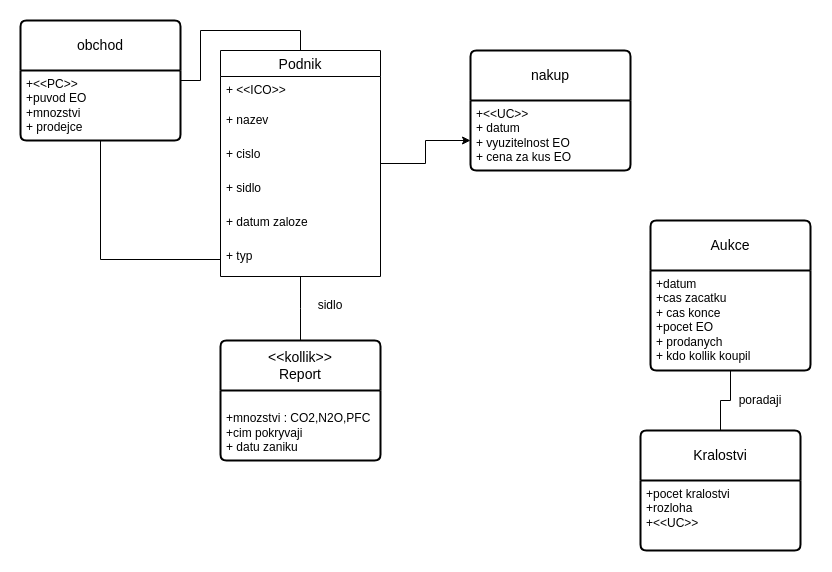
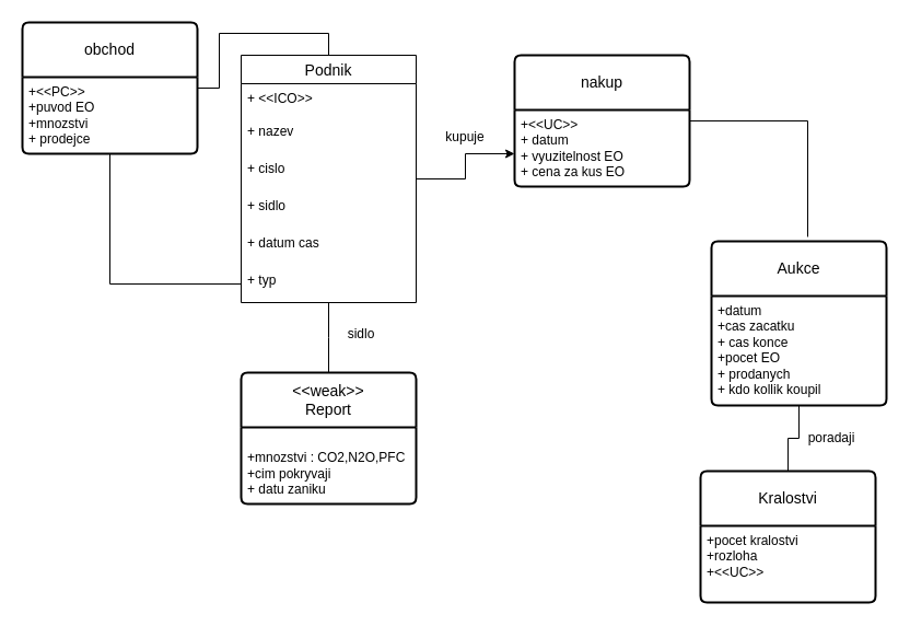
  <mxCell id="0" />
  <mxCell id="1" parent="0" />
  <mxCell id="2" style="edgeStyle=orthogonalEdgeStyle;rounded=0;orthogonalLoop=1;jettySize=auto;html=1;endArrow=none;endFill=0;" edge="1" parent="1" source="4"><mxGeometry relative="1" as="geometry"><mxPoint x="300" y="340" as="targetPoint" /></mxGeometry></mxCell>
  <mxCell id="3" style="edgeStyle=orthogonalEdgeStyle;rounded=0;orthogonalLoop=1;jettySize=auto;html=1;entryX=0;entryY=0.75;entryDx=0;entryDy=0;" edge="1" parent="1" source="4" target="18"><mxGeometry relative="1" as="geometry" /></mxCell>
  <mxCell id="4" value="Podnik" style="swimlane;fontStyle=0;childLayout=stackLayout;horizontal=1;startSize=26;horizontalStack=0;resizeParent=1;resizeParentMax=0;resizeLast=0;collapsible=1;marginBottom=0;align=center;fontSize=14;" vertex="1" parent="1"><mxGeometry x="220" y="50" width="160" height="226" as="geometry" /></mxCell>
  <mxCell id="5" value="&lt;div&gt;+ &amp;lt;&amp;lt;ICO&amp;gt;&amp;gt;&lt;/div&gt;&lt;div&gt;&lt;br&gt;&lt;/div&gt;" style="text;strokeColor=none;fillColor=none;spacingLeft=4;spacingRight=4;overflow=hidden;rotatable=0;points=[[0,0.5],[1,0.5]];portConstraint=eastwest;fontSize=12;whiteSpace=wrap;html=1;" vertex="1" parent="4"><mxGeometry y="26" width="160" height="30" as="geometry" /></mxCell>
  <mxCell id="6" value="&lt;div&gt;+ nazev&lt;/div&gt;&lt;div&gt;&lt;br&gt;&lt;/div&gt;&lt;div&gt;+ cislo&lt;/div&gt;&lt;div&gt;&lt;br&gt;&lt;/div&gt;&lt;div&gt;+ sidliste&lt;/div&gt;&lt;div&gt;&lt;br&gt;&lt;/div&gt;&lt;div&gt;+ datum zalozeni&lt;br&gt;&lt;/div&gt;&lt;div&gt;&lt;br&gt;&lt;/div&gt;&lt;div&gt;&lt;br&gt;&lt;/div&gt;" style="text;strokeColor=none;fillColor=none;spacingLeft=4;spacingRight=4;overflow=hidden;rotatable=0;points=[[0,0.5],[1,0.5]];portConstraint=eastwest;fontSize=12;whiteSpace=wrap;html=1;" vertex="1" parent="4"><mxGeometry y="56" width="160" height="34" as="geometry" /></mxCell>
  <mxCell id="7" value="&lt;div&gt;+ cislo&lt;br&gt;&lt;/div&gt;&lt;div&gt;&lt;br&gt;&lt;/div&gt;&lt;div&gt;+ sidlo&lt;br&gt;&lt;/div&gt;&lt;div&gt;&lt;br&gt;&lt;/div&gt;&lt;div&gt;+ sidliste&lt;/div&gt;&lt;div&gt;&lt;br&gt;&lt;/div&gt;&lt;div&gt;+ datum zalozeni&lt;br&gt;&lt;/div&gt;&lt;div&gt;&lt;br&gt;&lt;/div&gt;&lt;div&gt;&lt;br&gt;&lt;/div&gt;" style="text;strokeColor=none;fillColor=none;spacingLeft=4;spacingRight=4;overflow=hidden;rotatable=0;points=[[0,0.5],[1,0.5]];portConstraint=eastwest;fontSize=12;whiteSpace=wrap;html=1;" vertex="1" parent="4"><mxGeometry y="90" width="160" height="34" as="geometry" /></mxCell>
  <mxCell id="8" value="+ sidlo&lt;br&gt;&lt;div&gt;&lt;br&gt;&lt;/div&gt;&lt;div&gt;+ datum zalozeni&lt;br&gt;&lt;/div&gt;&lt;div&gt;&lt;br&gt;&lt;/div&gt;&lt;div&gt;+ sidliste&lt;/div&gt;&lt;div&gt;&lt;br&gt;&lt;/div&gt;&lt;div&gt;+ datum zalozeni&lt;br&gt;&lt;/div&gt;&lt;div&gt;&lt;br&gt;&lt;/div&gt;&lt;div&gt;&lt;br&gt;&lt;/div&gt;" style="text;strokeColor=none;fillColor=none;spacingLeft=4;spacingRight=4;overflow=hidden;rotatable=0;points=[[0,0.5],[1,0.5]];portConstraint=eastwest;fontSize=12;whiteSpace=wrap;html=1;" vertex="1" parent="4"><mxGeometry y="124" width="160" height="34" as="geometry" /></mxCell>
- <mxCell id="9" value="+ datum zaloze" style="text;strokeColor=none;fillColor=none;spacingLeft=4;spacingRight=4;overflow=hidden;rotatable=0;points=[[0,0.5],[1,0.5]];portConstraint=eastwest;fontSize=12;whiteSpace=wrap;html=1;" vertex="1" parent="4"><mxGeometry y="158" width="160" height="34" as="geometry" /></mxCell>
+ <mxCell id="9" value="+ datum cas" style="text;strokeColor=none;fillColor=none;spacingLeft=4;spacingRight=4;overflow=hidden;rotatable=0;points=[[0,0.5],[1,0.5]];portConstraint=eastwest;fontSize=12;whiteSpace=wrap;html=1;" vertex="1" parent="4"><mxGeometry y="158" width="160" height="34" as="geometry" /></mxCell>
  <mxCell id="10" value="+ typ" style="text;strokeColor=none;fillColor=none;spacingLeft=4;spacingRight=4;overflow=hidden;rotatable=0;points=[[0,0.5],[1,0.5]];portConstraint=eastwest;fontSize=12;whiteSpace=wrap;html=1;" vertex="1" parent="4"><mxGeometry y="192" width="160" height="34" as="geometry" /></mxCell>
- <mxCell id="11" value="&lt;div&gt;&amp;lt;&amp;lt;kollik&amp;gt;&amp;gt;&lt;br&gt;&lt;/div&gt;&lt;div&gt;Report&lt;br&gt;&lt;/div&gt;" style="swimlane;childLayout=stackLayout;horizontal=1;startSize=50;horizontalStack=0;rounded=1;fontSize=14;fontStyle=0;strokeWidth=2;resizeParent=0;resizeLast=1;shadow=0;dashed=0;align=center;arcSize=4;whiteSpace=wrap;html=1;" vertex="1" parent="1"><mxGeometry x="220" y="340" width="160" height="120" as="geometry" /></mxCell>
+ <mxCell id="11" value="&lt;div&gt;&amp;lt;&amp;lt;weak&amp;gt;&amp;gt;&lt;br&gt;&lt;/div&gt;&lt;div&gt;Report&lt;br&gt;&lt;/div&gt;" style="swimlane;childLayout=stackLayout;horizontal=1;startSize=50;horizontalStack=0;rounded=1;fontSize=14;fontStyle=0;strokeWidth=2;resizeParent=0;resizeLast=1;shadow=0;dashed=0;align=center;arcSize=4;whiteSpace=wrap;html=1;" vertex="1" parent="1"><mxGeometry x="220" y="340" width="160" height="120" as="geometry" /></mxCell>
  <mxCell id="12" value="&lt;br&gt;+mnozstvi : CO2,N2O,PFC&lt;br&gt;&lt;div&gt;+cim pokryvaji&lt;/div&gt;&lt;div&gt;+ datu zaniku&lt;br&gt;&lt;/div&gt;" style="align=left;strokeColor=none;fillColor=none;spacingLeft=4;fontSize=12;verticalAlign=top;resizable=0;rotatable=0;part=1;html=1;" vertex="1" parent="11"><mxGeometry y="50" width="160" height="70" as="geometry" /></mxCell>
  <mxCell id="13" value="sidlo" style="text;html=1;align=center;verticalAlign=middle;whiteSpace=wrap;rounded=0;" vertex="1" parent="1"><mxGeometry x="300" y="290" width="60" height="30" as="geometry" /></mxCell>
  <mxCell id="14" style="edgeStyle=orthogonalEdgeStyle;rounded=0;orthogonalLoop=1;jettySize=auto;html=1;entryX=0.5;entryY=0;entryDx=0;entryDy=0;endArrow=none;endFill=0;" edge="1" parent="1" source="15" target="4"><mxGeometry relative="1" as="geometry" /></mxCell>
  <mxCell id="15" value="obchod" style="swimlane;childLayout=stackLayout;horizontal=1;startSize=50;horizontalStack=0;rounded=1;fontSize=14;fontStyle=0;strokeWidth=2;resizeParent=0;resizeLast=1;shadow=0;dashed=0;align=center;arcSize=4;whiteSpace=wrap;html=1;" vertex="1" parent="1"><mxGeometry x="20" y="20" width="160" height="120" as="geometry" /></mxCell>
  <mxCell id="16" value="+&amp;lt;&amp;lt;PC&amp;gt;&amp;gt;&lt;br&gt;+puvod EO&lt;br&gt;&lt;div&gt;+mnozstvi&lt;/div&gt;&lt;div&gt;+ prodejce&lt;/div&gt;&lt;div&gt;&lt;br&gt;&lt;/div&gt;" style="align=left;strokeColor=none;fillColor=none;spacingLeft=4;fontSize=12;verticalAlign=top;resizable=0;rotatable=0;part=1;html=1;" vertex="1" parent="15"><mxGeometry y="50" width="160" height="70" as="geometry" /></mxCell>
  <mxCell id="17" style="edgeStyle=orthogonalEdgeStyle;rounded=0;orthogonalLoop=1;jettySize=auto;html=1;entryX=0;entryY=0.5;entryDx=0;entryDy=0;endArrow=none;endFill=0;" edge="1" parent="1" source="16" target="10"><mxGeometry relative="1" as="geometry" /></mxCell>
  <mxCell id="18" value="nakup" style="swimlane;childLayout=stackLayout;horizontal=1;startSize=50;horizontalStack=0;rounded=1;fontSize=14;fontStyle=0;strokeWidth=2;resizeParent=0;resizeLast=1;shadow=0;dashed=0;align=center;arcSize=4;whiteSpace=wrap;html=1;" vertex="1" parent="1"><mxGeometry x="470" y="50" width="160" height="120" as="geometry" /></mxCell>
  <mxCell id="19" value="+&amp;lt;&amp;lt;UC&amp;gt;&amp;gt;&lt;br&gt;+ datum&lt;br&gt;&lt;div&gt;+ vyuzitelnost EO&lt;/div&gt;&lt;div&gt;+ cena za kus EO&lt;br&gt;&lt;/div&gt;" style="align=left;strokeColor=none;fillColor=none;spacingLeft=4;fontSize=12;verticalAlign=top;resizable=0;rotatable=0;part=1;html=1;" vertex="1" parent="18"><mxGeometry y="50" width="160" height="70" as="geometry" /></mxCell>
+ <mxCell id="20" value="kupuje" style="text;html=1;align=center;verticalAlign=middle;whiteSpace=wrap;rounded=0;" vertex="1" parent="1"><mxGeometry x="395" y="110" width="60" height="30" as="geometry" /></mxCell>
  <mxCell id="21" value="Aukce" style="swimlane;childLayout=stackLayout;horizontal=1;startSize=50;horizontalStack=0;rounded=1;fontSize=14;fontStyle=0;strokeWidth=2;resizeParent=0;resizeLast=1;shadow=0;dashed=0;align=center;arcSize=4;whiteSpace=wrap;html=1;" vertex="1" parent="1"><mxGeometry x="650" y="220" width="160" height="150" as="geometry" /></mxCell>
  <mxCell id="22" value="+datum&lt;br&gt;&lt;div&gt;+cas zacatku &lt;br&gt;&lt;/div&gt;&lt;div&gt;+ cas konce&lt;br&gt;&lt;/div&gt;&lt;div&gt;+pocet EO&lt;/div&gt;&lt;div&gt;+ prodanych&lt;/div&gt;&lt;div&gt;+ kdo kollik koupil&lt;br&gt;&lt;/div&gt;" style="align=left;strokeColor=none;fillColor=none;spacingLeft=4;fontSize=12;verticalAlign=top;resizable=0;rotatable=0;part=1;html=1;" vertex="1" parent="21"><mxGeometry y="50" width="160" height="100" as="geometry" /></mxCell>
+ <mxCell id="23" style="edgeStyle=orthogonalEdgeStyle;rounded=0;orthogonalLoop=1;jettySize=auto;html=1;entryX=0.55;entryY=-0.027;entryDx=0;entryDy=0;entryPerimeter=0;endArrow=none;endFill=0;" edge="1" parent="1" source="18" target="21"><mxGeometry relative="1" as="geometry" /></mxCell>
  <mxCell id="24" style="edgeStyle=orthogonalEdgeStyle;rounded=0;orthogonalLoop=1;jettySize=auto;html=1;endArrow=none;endFill=0;" edge="1" parent="1" source="25" target="22"><mxGeometry relative="1" as="geometry" /></mxCell>
  <mxCell id="25" value="Kralostvi" style="swimlane;childLayout=stackLayout;horizontal=1;startSize=50;horizontalStack=0;rounded=1;fontSize=14;fontStyle=0;strokeWidth=2;resizeParent=0;resizeLast=1;shadow=0;dashed=0;align=center;arcSize=4;whiteSpace=wrap;html=1;" vertex="1" parent="1"><mxGeometry x="640" y="430" width="160" height="120" as="geometry" /></mxCell>
  <mxCell id="26" value="+pocet kralostvi&lt;br&gt;+rozloha&lt;br&gt;+&amp;lt;&amp;lt;UC&amp;gt;&amp;gt;" style="align=left;strokeColor=none;fillColor=none;spacingLeft=4;fontSize=12;verticalAlign=top;resizable=0;rotatable=0;part=1;html=1;" vertex="1" parent="25"><mxGeometry y="50" width="160" height="70" as="geometry" /></mxCell>
  <mxCell id="27" value="poradaji" style="text;html=1;align=center;verticalAlign=middle;whiteSpace=wrap;rounded=0;" vertex="1" parent="1"><mxGeometry x="730" y="385" width="60" height="30" as="geometry" /></mxCell>
